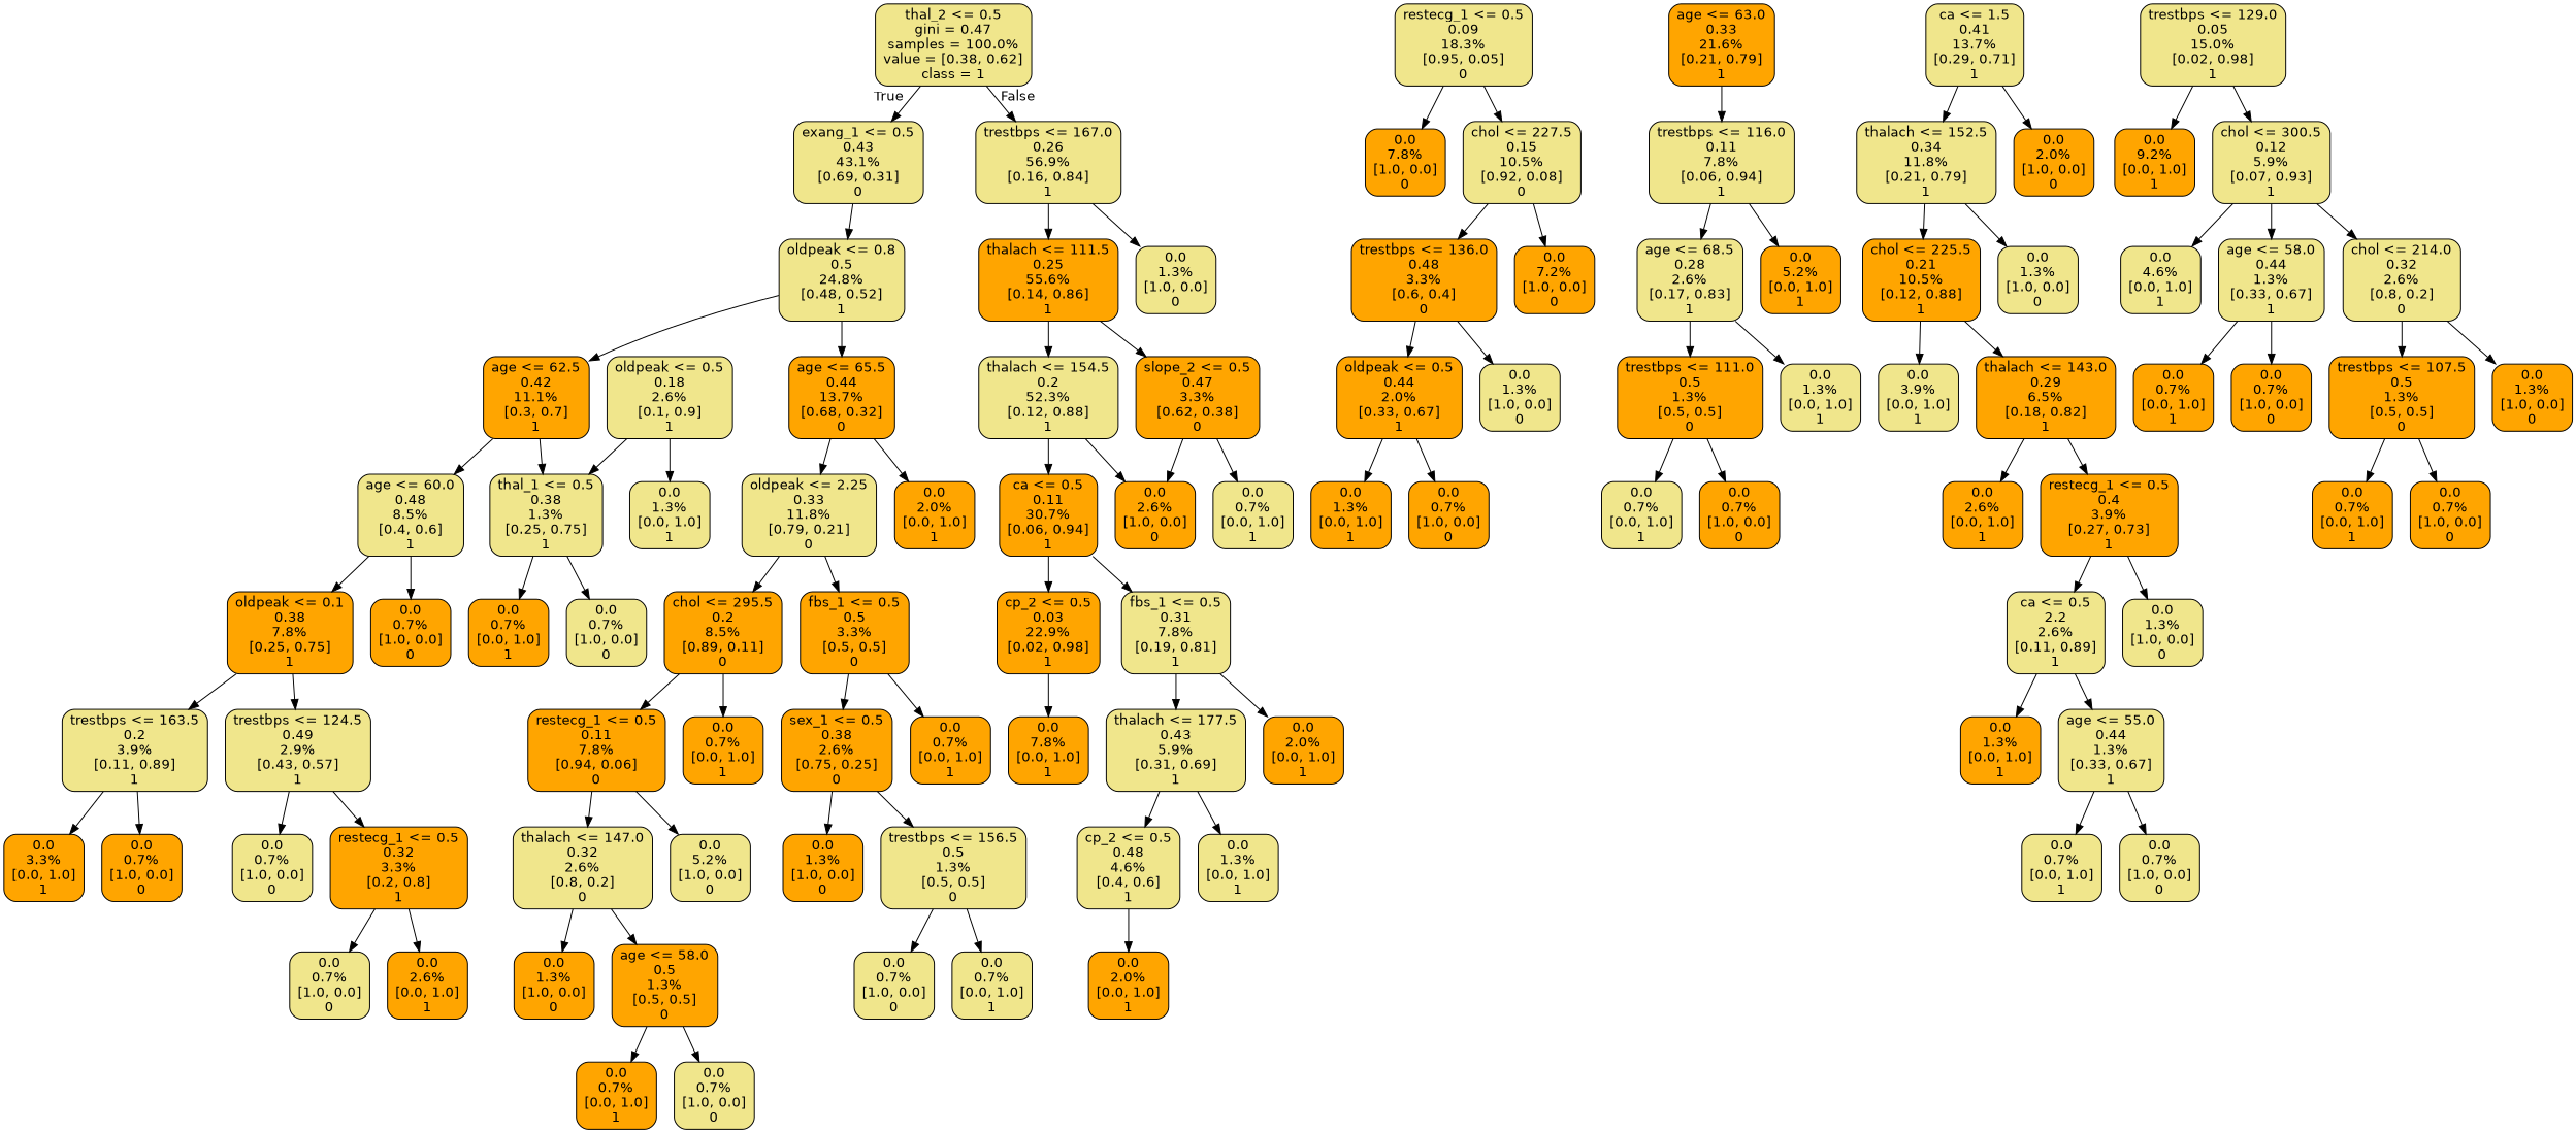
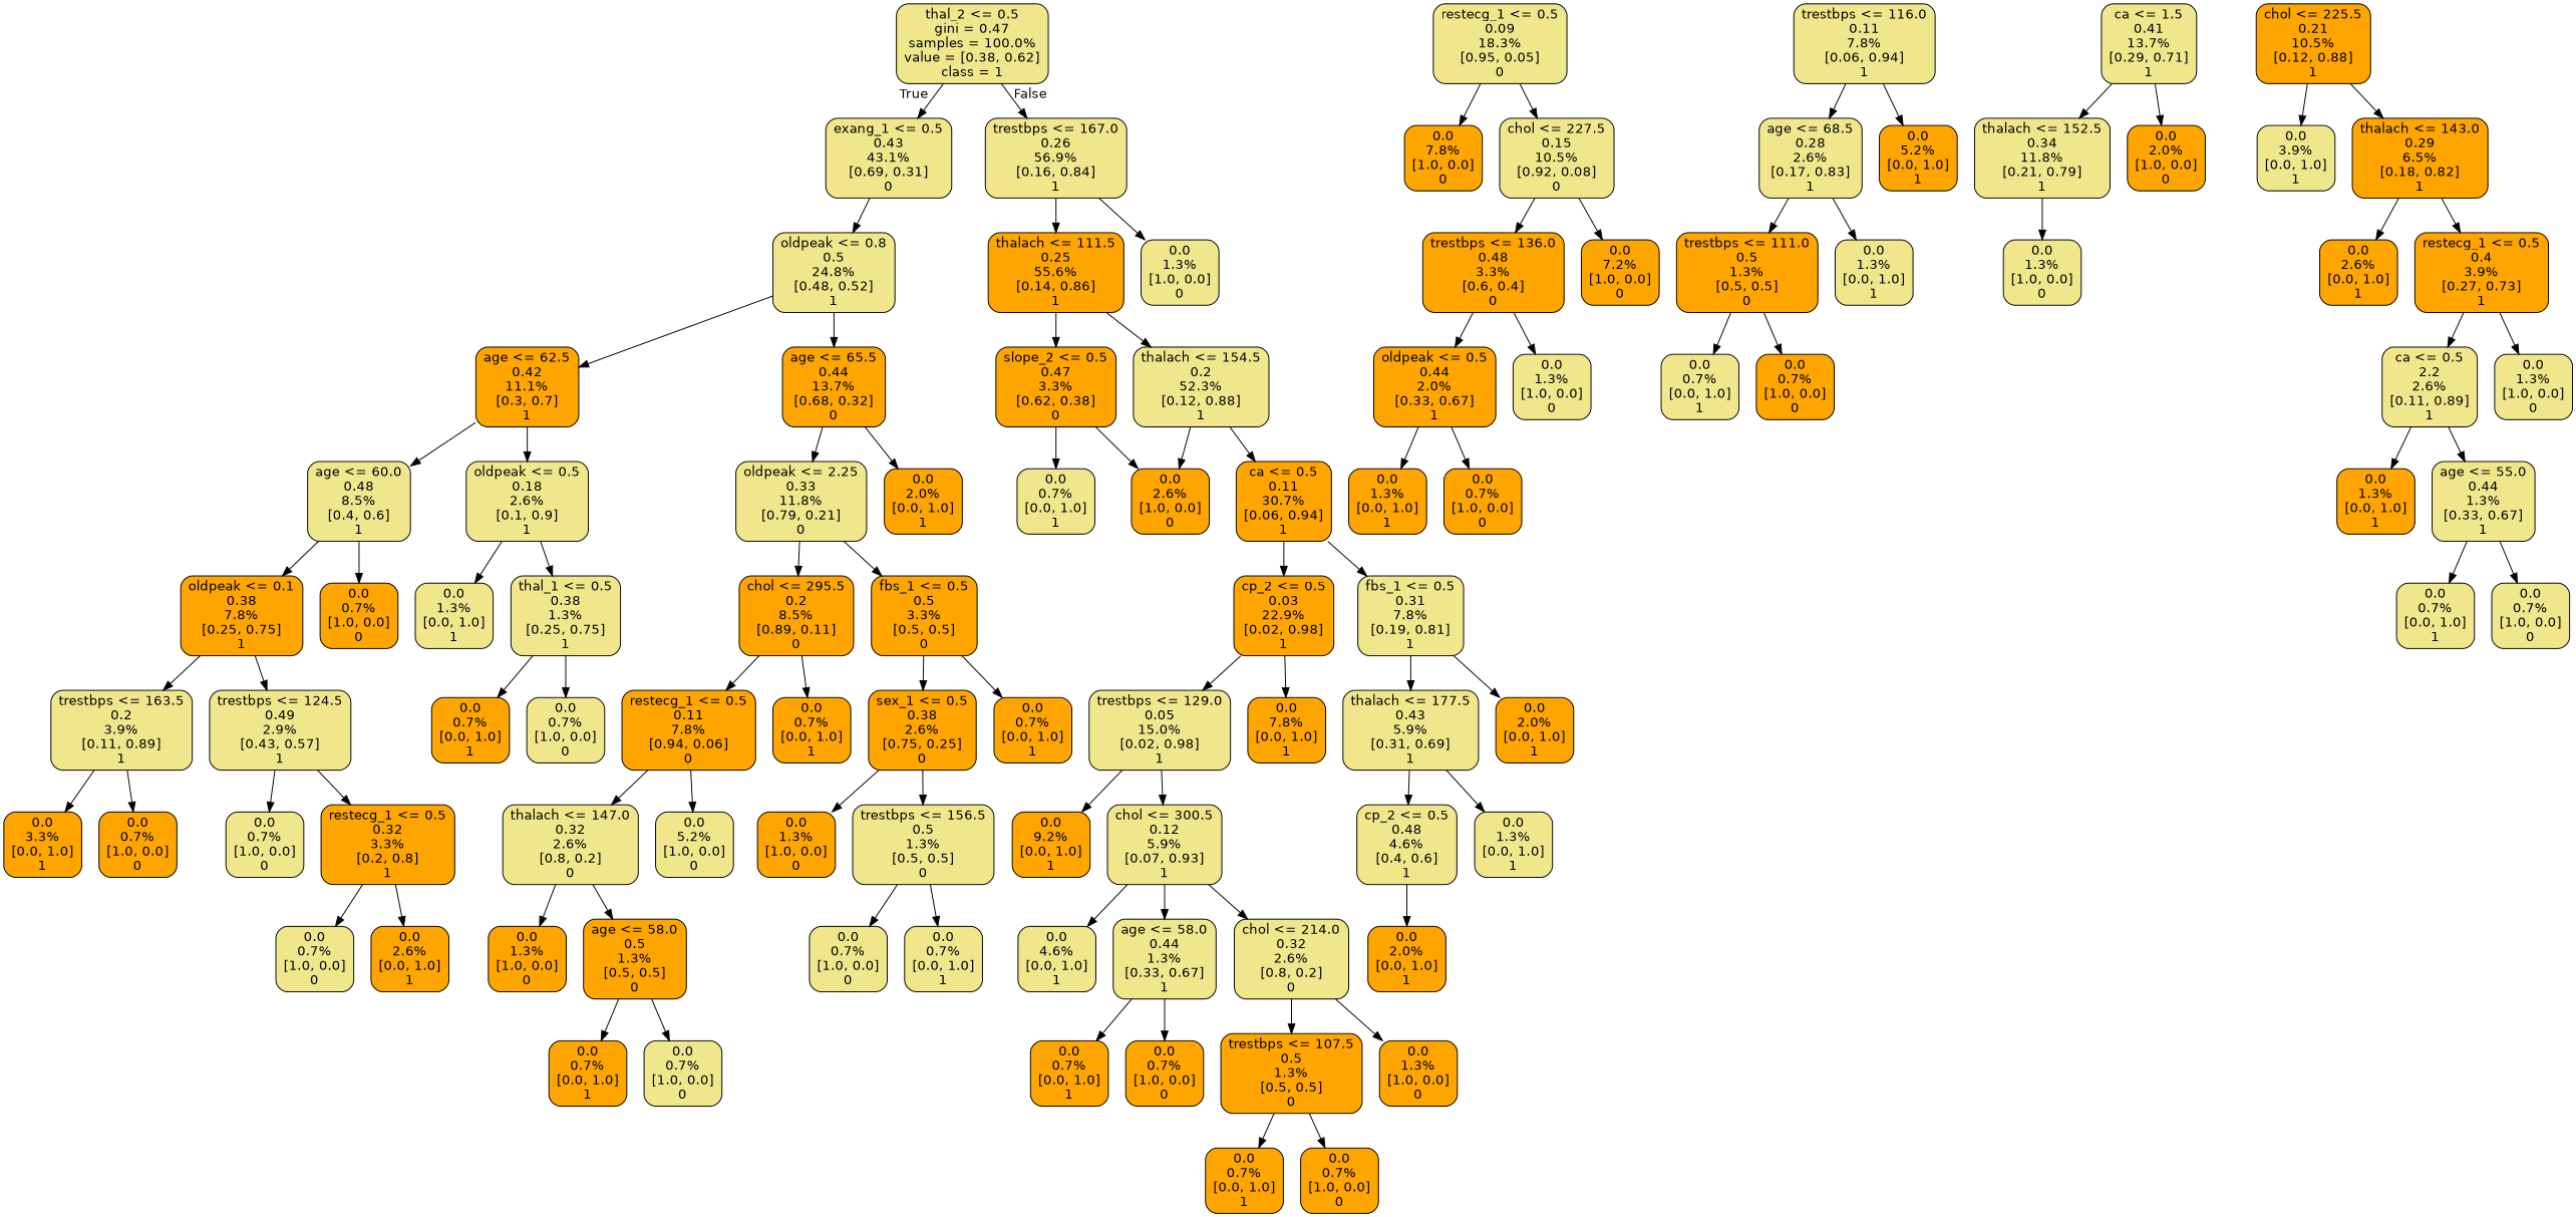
  digraph {
    node [color=black fillcolor=orange fontname=helvetica shape=box style="filled, rounded"]
    edge [fontname=helvetica]
    n1 [fillcolor=khaki label="thal_2 <= 0.5\ngini = 0.47\nsamples = 100.0%\nvalue = [0.38, 0.62]\nclass = 1"]
    n2 [fillcolor=khaki label="exang_1 <= 0.5\n0.43\n43.1%\n[0.69, 0.31]\n0"]
    n3 [fillcolor=khaki label="trestbps <= 167.0\n0.26\n56.9%\n[0.16, 0.84]\n1"]
    n4 [fillcolor=khaki label="oldpeak <= 0.8\n0.5\n24.8%\n[0.48, 0.52]\n1"]
    n5 [label="thalach <= 111.5\n0.25\n55.6%\n[0.14, 0.86]\n1"]
    n6 [fillcolor=khaki label="0.0\n1.3%\n[1.0, 0.0]\n0"]
    n7 [label="age <= 62.5\n0.42\n11.1%\n[0.3, 0.7]\n1"]
    n8 [label="age <= 65.5\n0.44\n13.7%\n[0.68, 0.32]\n0"]
    n9 [fillcolor=khaki label="restecg_1 <= 0.5\n0.09\n18.3%\n[0.95, 0.05]\n0"]
    n10 [label="0.0\n7.8%\n[1.0, 0.0]\n0"]
    n11 [fillcolor=khaki label="chol <= 227.5\n0.15\n10.5%\n[0.92, 0.08]\n0"]
    n12 [fillcolor=khaki label="age <= 60.0\n0.48\n8.5%\n[0.4, 0.6]\n1"]
    n13 [fillcolor=khaki label="oldpeak <= 0.5\n0.18\n2.6%\n[0.1, 0.9]\n1"]
    n14 [fillcolor=khaki label="oldpeak <= 2.25\n0.33\n11.8%\n[0.79, 0.21]\n0"]
    n15 [label="0.0\n2.0%\n[0.0, 1.0]\n1"]
    n16 [label="oldpeak <= 0.1\n0.38\n7.8%\n[0.25, 0.75]\n1"]
    n17 [label="0.0\n0.7%\n[1.0, 0.0]\n0"]
    n18 [fillcolor=khaki label="0.0\n1.3%\n[0.0, 1.0]\n1"]
    n19 [fillcolor=khaki label="thal_1 <= 0.5\n0.38\n1.3%\n[0.25, 0.75]\n1"]
    n20 [fillcolor=khaki label="trestbps <= 163.5\n0.2\n3.9%\n[0.11, 0.89]\n1"]
    n21 [fillcolor=khaki label="trestbps <= 124.5\n0.49\n2.9%\n[0.43, 0.57]\n1"]
    n22 [label="0.0\n3.3%\n[0.0, 1.0]\n1"]
    n23 [label="0.0\n0.7%\n[1.0, 0.0]\n0"]
    n24 [fillcolor=khaki label="0.0\n0.7%\n[1.0, 0.0]\n0"]
    n25 [label="restecg_1 <= 0.5\n0.32\n3.3%\n[0.2, 0.8]\n1"]
    n26 [fillcolor=khaki label="0.0\n0.7%\n[1.0, 0.0]\n0"]
    n27 [label="0.0\n2.6%\n[0.0, 1.0]\n1"]
    n28 [label="0.0\n0.7%\n[0.0, 1.0]\n1"]
    n29 [fillcolor=khaki label="0.0\n0.7%\n[1.0, 0.0]\n0"]
    n30 [label="chol <= 295.5\n0.2\n8.5%\n[0.89, 0.11]\n0"]
    n31 [label="fbs_1 <= 0.5\n0.5\n3.3%\n[0.5, 0.5]\n0"]
    n32 [label="restecg_1 <= 0.5\n0.11\n7.8%\n[0.94, 0.06]\n0"]
    n33 [label="0.0\n0.7%\n[0.0, 1.0]\n1"]
    n34 [label="sex_1 <= 0.5\n0.38\n2.6%\n[0.75, 0.25]\n0"]
    n35 [label="0.0\n0.7%\n[0.0, 1.0]\n1"]
    n36 [fillcolor=khaki label="thalach <= 147.0\n0.32\n2.6%\n[0.8, 0.2]\n0"]
    n37 [fillcolor=khaki label="0.0\n5.2%\n[1.0, 0.0]\n0"]
    n38 [label="0.0\n1.3%\n[1.0, 0.0]\n0"]
    n39 [label="age <= 58.0\n0.5\n1.3%\n[0.5, 0.5]\n0"]
    n40 [label="0.0\n0.7%\n[0.0, 1.0]\n1"]
    n41 [fillcolor=khaki label="0.0\n0.7%\n[1.0, 0.0]\n0"]
    n42 [label="0.0\n1.3%\n[1.0, 0.0]\n0"]
    n43 [fillcolor=khaki label="trestbps <= 156.5\n0.5\n1.3%\n[0.5, 0.5]\n0"]
    n44 [fillcolor=khaki label="0.0\n0.7%\n[1.0, 0.0]\n0"]
    n45 [fillcolor=khaki label="0.0\n0.7%\n[0.0, 1.0]\n1"]
    n46 [label="trestbps <= 136.0\n0.48\n3.3%\n[0.6, 0.4]\n0"]
    n47 [label="0.0\n7.2%\n[1.0, 0.0]\n0"]
    n48 [label="oldpeak <= 0.5\n0.44\n2.0%\n[0.33, 0.67]\n1"]
    n49 [fillcolor=khaki label="0.0\n1.3%\n[1.0, 0.0]\n0"]
    n50 [label="0.0\n1.3%\n[0.0, 1.0]\n1"]
    n51 [label="0.0\n0.7%\n[1.0, 0.0]\n0"]
    n52 [label="slope_2 <= 0.5\n0.47\n3.3%\n[0.62, 0.38]\n0"]
    n53 [fillcolor=khaki label="thalach <= 154.5\n0.2\n52.3%\n[0.12, 0.88]\n1"]
    n54 [label="0.0\n2.6%\n[1.0, 0.0]\n0"]
    n55 [fillcolor=khaki label="0.0\n0.7%\n[0.0, 1.0]\n1"]
    n56 [label="ca <= 0.5\n0.11\n30.7%\n[0.06, 0.94]\n1"]
-   n57 [label="age <= 63.0\n0.33\n21.6%\n[0.21, 0.79]\n1"]
    n58 [fillcolor=khaki label="trestbps <= 116.0\n0.11\n7.8%\n[0.06, 0.94]\n1"]
    n59 [label="cp_2 <= 0.5\n0.03\n22.9%\n[0.02, 0.98]\n1"]
    n60 [fillcolor=khaki label="fbs_1 <= 0.5\n0.31\n7.8%\n[0.19, 0.81]\n1"]
    n61 [fillcolor=khaki label="ca <= 1.5\n0.41\n13.7%\n[0.29, 0.71]\n1"]
    n62 [fillcolor=khaki label="thalach <= 152.5\n0.34\n11.8%\n[0.21, 0.79]\n1"]
    n63 [label="0.0\n2.0%\n[1.0, 0.0]\n0"]
    n64 [fillcolor=khaki label="age <= 68.5\n0.28\n2.6%\n[0.17, 0.83]\n1"]
    n65 [label="0.0\n5.2%\n[0.0, 1.0]\n1"]
    n66 [label="chol <= 225.5\n0.21\n10.5%\n[0.12, 0.88]\n1"]
    n67 [fillcolor=khaki label="0.0\n1.3%\n[1.0, 0.0]\n0"]
    n68 [fillcolor=khaki label="0.0\n3.9%\n[0.0, 1.0]\n1"]
    n69 [label="thalach <= 143.0\n0.29\n6.5%\n[0.18, 0.82]\n1"]
    n70 [label="0.0\n2.6%\n[0.0, 1.0]\n1"]
    n71 [label="restecg_1 <= 0.5\n0.4\n3.9%\n[0.27, 0.73]\n1"]
    n72 [fillcolor=khaki label="ca <= 0.5\n2.2\n2.6%\n[0.11, 0.89]\n1"]
    n73 [fillcolor=khaki label="0.0\n1.3%\n[1.0, 0.0]\n0"]
    n74 [label="0.0\n1.3%\n[0.0, 1.0]\n1"]
    n75 [fillcolor=khaki label="age <= 55.0\n0.44\n1.3%\n[0.33, 0.67]\n1"]
    n76 [fillcolor=khaki label="0.0\n0.7%\n[0.0, 1.0]\n1"]
    n77 [fillcolor=khaki label="0.0\n0.7%\n[1.0, 0.0]\n0"]
    n78 [label="trestbps <= 111.0\n0.5\n1.3%\n[0.5, 0.5]\n0"]
    n79 [fillcolor=khaki label="0.0\n1.3%\n[0.0, 1.0]\n1"]
    n80 [fillcolor=khaki label="0.0\n0.7%\n[0.0, 1.0]\n1"]
    n81 [label="0.0\n0.7%\n[1.0, 0.0]\n0"]
    n82 [fillcolor=khaki label="trestbps <= 129.0\n0.05\n15.0%\n[0.02, 0.98]\n1"]
    n83 [label="0.0\n7.8%\n[0.0, 1.0]\n1"]
    n84 [fillcolor=khaki label="thalach <= 177.5\n0.43\n5.9%\n[0.31, 0.69]\n1"]
    n85 [label="0.0\n2.0%\n[0.0, 1.0]\n1"]
    n86 [label="0.0\n9.2%\n[0.0, 1.0]\n1"]
    n87 [fillcolor=khaki label="chol <= 300.5\n0.12\n5.9%\n[0.07, 0.93]\n1"]
    n88 [fillcolor=khaki label="0.0\n4.6%\n[0.0, 1.0]\n1"]
    n89 [fillcolor=khaki label="age <= 58.0\n0.44\n1.3%\n[0.33, 0.67]\n1"]
    n90 [fillcolor=khaki label="chol <= 214.0\n0.32\n2.6%\n[0.8, 0.2]\n0"]
    n91 [label="0.0\n0.7%\n[0.0, 1.0]\n1"]
    n92 [label="0.0\n0.7%\n[1.0, 0.0]\n0"]
    n93 [fillcolor=khaki label="cp_2 <= 0.5\n0.48\n4.6%\n[0.4, 0.6]\n1"]
    n94 [fillcolor=khaki label="0.0\n1.3%\n[0.0, 1.0]\n1"]
    n95 [label="0.0\n2.0%\n[0.0, 1.0]\n1"]
    n96 [label="trestbps <= 107.5\n0.5\n1.3%\n[0.5, 0.5]\n0"]
    n97 [label="0.0\n1.3%\n[1.0, 0.0]\n0"]
    n98 [label="0.0\n0.7%\n[0.0, 1.0]\n1"]
    n99 [label="0.0\n0.7%\n[1.0, 0.0]\n0"]
    n1 -> n2 [headlabel=True labelangle=45 labeldistance=2.5]
    n1 -> n3 [headlabel=False labelangle=-45 labeldistance=2.5]
    n2 -> n4
    n3 -> n5
    n3 -> n6
    n4 -> n7
    n4 -> n8
    n5 -> n52
    n5 -> n53
    n7 -> n12
-   n7 -> n19
+   n7 -> n13
    n8 -> n14
    n8 -> n15
    n9 -> n10
    n9 -> n11
    n11 -> n46
    n11 -> n47
    n12 -> n16
    n12 -> n17
    n13 -> n18
    n13 -> n19
    n14 -> n30
    n14 -> n31
    n16 -> n20
    n16 -> n21
    n19 -> n28
    n19 -> n29
    n20 -> n22
    n20 -> n23
    n21 -> n24
    n21 -> n25
    n25 -> n26
    n25 -> n27
    n30 -> n32
    n30 -> n33
    n31 -> n34
    n31 -> n35
    n32 -> n36
    n32 -> n37
    n34 -> n42
    n34 -> n43
    n36 -> n38
    n36 -> n39
    n39 -> n40
    n39 -> n41
    n43 -> n44
    n43 -> n45
    n46 -> n48
    n46 -> n49
    n48 -> n50
    n48 -> n51
    n52 -> n54
    n52 -> n55
    n53 -> n54
    n53 -> n56
    n56 -> n59
    n56 -> n60
-   n57 -> n58
    n58 -> n64
    n58 -> n65
+   n59 -> n82
    n59 -> n83
    n60 -> n84
    n60 -> n85
    n61 -> n62
    n61 -> n63
-   n62 -> n66
    n62 -> n67
    n64 -> n78
    n64 -> n79
    n66 -> n68
    n66 -> n69
    n69 -> n70
    n69 -> n71
    n71 -> n72
    n71 -> n73
    n72 -> n74
    n72 -> n75
    n75 -> n76
    n75 -> n77
    n78 -> n80
    n78 -> n81
    n82 -> n86
    n82 -> n87
    n84 -> n93
    n84 -> n94
    n87 -> n88
    n87 -> n89
    n87 -> n90
    n89 -> n91
    n89 -> n92
    n90 -> n96
    n90 -> n97
    n93 -> n95
    n96 -> n98
    n96 -> n99
  }
